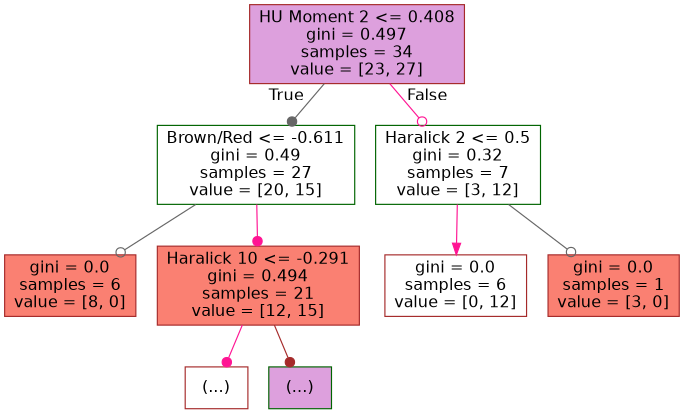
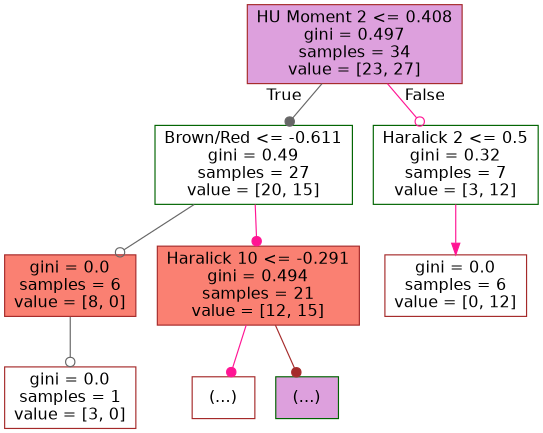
  digraph {
    node [color=brown fillcolor=white fontname=helvetica shape=box style=filled]
    edge [arrowhead=dot color=deeppink fontname=helvetica]
    n1 [fillcolor=plum label="HU Moment 2 <= 0.408\ngini = 0.497\nsamples = 34\nvalue = [23, 27]"]
    n2 [color=darkgreen label="Brown/Red <= -0.611\ngini = 0.49\nsamples = 27\nvalue = [20, 15]"]
    n3 [color=darkgreen label="Haralick 2 <= 0.5\ngini = 0.32\nsamples = 7\nvalue = [3, 12]"]
    n4 [fillcolor=salmon label="gini = 0.0\nsamples = 6\nvalue = [8, 0]"]
    n5 [fillcolor=salmon label="Haralick 10 <= -0.291\ngini = 0.494\nsamples = 21\nvalue = [12, 15]"]
    n6 [label="gini = 0.0\nsamples = 6\nvalue = [0, 12]"]
-   n7 [fillcolor=salmon label="gini = 0.0\nsamples = 1\nvalue = [3, 0]"]
+   n7 [label="gini = 0.0\nsamples = 1\nvalue = [3, 0]"]
    n8 [label="(...)"]
    n9 [color=darkgreen fillcolor=plum label="(...)"]
    n1 -> n2 [color=gray40 headlabel=True labelangle=45 labeldistance=2.5]
    n1 -> n3 [arrowhead=odot headlabel=False labelangle=-45 labeldistance=2.5]
    n2 -> n4 [arrowhead=odot color=gray40]
    n2 -> n5
    n3 -> n6 [arrowhead=normal]
-   n3 -> n7 [arrowhead=odot color=gray40]
+   n4 -> n7 [arrowhead=odot color=gray40]
    n5 -> n8
    n5 -> n9 [color=brown]
  }
